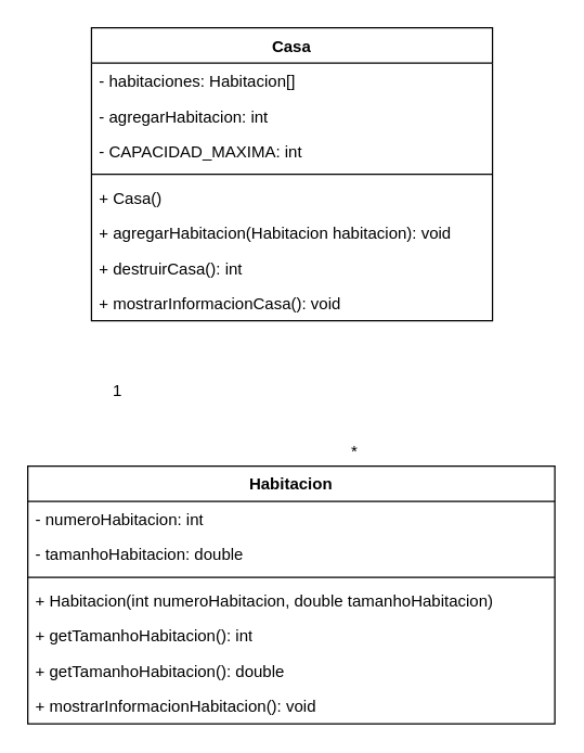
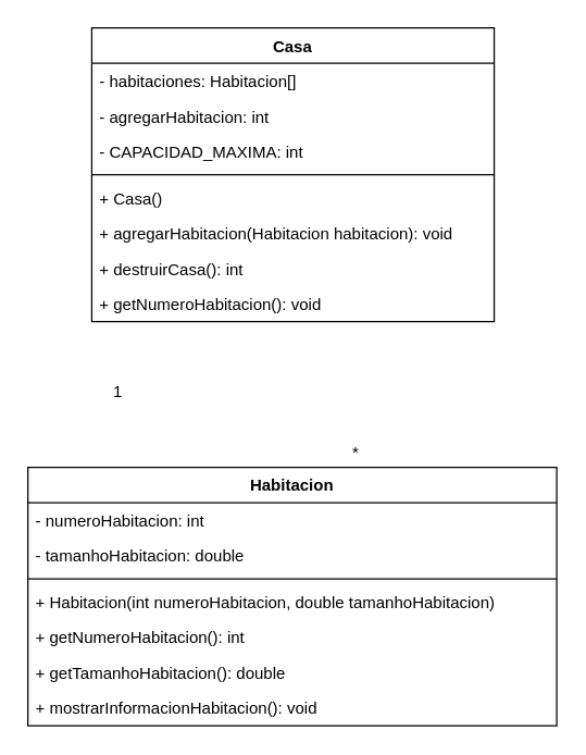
  <mxCell id="0" />
  <mxCell id="1" parent="0" />
  <mxCell id="2" value="Habitacion" style="swimlane;fontStyle=1;align=center;verticalAlign=top;childLayout=stackLayout;horizontal=1;startSize=26;horizontalStack=0;resizeParent=1;resizeParentMax=0;resizeLast=0;collapsible=1;marginBottom=0;whiteSpace=wrap;html=1;" vertex="1" parent="1"><mxGeometry x="20" y="343" width="389" height="190" as="geometry" /></mxCell>
  <mxCell id="3" value="- numeroHabitacion: int" style="text;strokeColor=none;fillColor=none;align=left;verticalAlign=top;spacingLeft=4;spacingRight=4;overflow=hidden;rotatable=0;points=[[0,0.5],[1,0.5]];portConstraint=eastwest;whiteSpace=wrap;html=1;" vertex="1" parent="2"><mxGeometry y="26" width="389" height="26" as="geometry" /></mxCell>
  <mxCell id="4" value="- tamanhoHabitacion: double" style="text;strokeColor=none;fillColor=none;align=left;verticalAlign=top;spacingLeft=4;spacingRight=4;overflow=hidden;rotatable=0;points=[[0,0.5],[1,0.5]];portConstraint=eastwest;whiteSpace=wrap;html=1;" vertex="1" parent="2"><mxGeometry y="52" width="389" height="26" as="geometry" /></mxCell>
  <mxCell id="5" value="" style="line;strokeWidth=1;fillColor=none;align=left;verticalAlign=middle;spacingTop=-1;spacingLeft=3;spacingRight=3;rotatable=0;labelPosition=right;points=[];portConstraint=eastwest;strokeColor=inherit;" vertex="1" parent="2"><mxGeometry y="78" width="389" height="8" as="geometry" /></mxCell>
  <mxCell id="6" value="+ Habitacion(int numeroHabitacion, double tamanhoHabitacion)" style="text;strokeColor=none;fillColor=none;align=left;verticalAlign=top;spacingLeft=4;spacingRight=4;overflow=hidden;rotatable=0;points=[[0,0.5],[1,0.5]];portConstraint=eastwest;whiteSpace=wrap;html=1;" vertex="1" parent="2"><mxGeometry y="86" width="389" height="26" as="geometry" /></mxCell>
- <mxCell id="7" value="+ getTamanhoHabitacion(): int" style="text;strokeColor=none;fillColor=none;align=left;verticalAlign=top;spacingLeft=4;spacingRight=4;overflow=hidden;rotatable=0;points=[[0,0.5],[1,0.5]];portConstraint=eastwest;whiteSpace=wrap;html=1;" vertex="1" parent="2"><mxGeometry y="112" width="389" height="26" as="geometry" /></mxCell>
+ <mxCell id="7" value="+ getNumeroHabitacion(): int" style="text;strokeColor=none;fillColor=none;align=left;verticalAlign=top;spacingLeft=4;spacingRight=4;overflow=hidden;rotatable=0;points=[[0,0.5],[1,0.5]];portConstraint=eastwest;whiteSpace=wrap;html=1;" vertex="1" parent="2"><mxGeometry y="112" width="389" height="26" as="geometry" /></mxCell>
  <mxCell id="8" value="+ getTamanhoHabitacion(): double" style="text;strokeColor=none;fillColor=none;align=left;verticalAlign=top;spacingLeft=4;spacingRight=4;overflow=hidden;rotatable=0;points=[[0,0.5],[1,0.5]];portConstraint=eastwest;whiteSpace=wrap;html=1;" vertex="1" parent="2"><mxGeometry y="138" width="389" height="26" as="geometry" /></mxCell>
  <mxCell id="9" value="+ mostrarInformacionHabitacion(): void" style="text;strokeColor=none;fillColor=none;align=left;verticalAlign=top;spacingLeft=4;spacingRight=4;overflow=hidden;rotatable=0;points=[[0,0.5],[1,0.5]];portConstraint=eastwest;whiteSpace=wrap;html=1;" vertex="1" parent="2"><mxGeometry y="164" width="389" height="26" as="geometry" /></mxCell>
  <mxCell id="10" value="Casa" style="swimlane;fontStyle=1;align=center;verticalAlign=top;childLayout=stackLayout;horizontal=1;startSize=26;horizontalStack=0;resizeParent=1;resizeParentMax=0;resizeLast=0;collapsible=1;marginBottom=0;whiteSpace=wrap;html=1;" vertex="1" parent="1"><mxGeometry x="67" y="20" width="296" height="216" as="geometry" /></mxCell>
  <mxCell id="11" value="- habitaciones: Habitacion[]" style="text;strokeColor=none;fillColor=none;align=left;verticalAlign=top;spacingLeft=4;spacingRight=4;overflow=hidden;rotatable=0;points=[[0,0.5],[1,0.5]];portConstraint=eastwest;whiteSpace=wrap;html=1;" vertex="1" parent="10"><mxGeometry y="26" width="296" height="26" as="geometry" /></mxCell>
  <mxCell id="12" value="- agregarHabitacion: int" style="text;strokeColor=none;fillColor=none;align=left;verticalAlign=top;spacingLeft=4;spacingRight=4;overflow=hidden;rotatable=0;points=[[0,0.5],[1,0.5]];portConstraint=eastwest;whiteSpace=wrap;html=1;" vertex="1" parent="10"><mxGeometry y="52" width="296" height="26" as="geometry" /></mxCell>
  <mxCell id="13" value="- CAPACIDAD_MAXIMA: int" style="text;strokeColor=none;fillColor=none;align=left;verticalAlign=top;spacingLeft=4;spacingRight=4;overflow=hidden;rotatable=0;points=[[0,0.5],[1,0.5]];portConstraint=eastwest;whiteSpace=wrap;html=1;" vertex="1" parent="10"><mxGeometry y="78" width="296" height="26" as="geometry" /></mxCell>
  <mxCell id="14" value="" style="line;strokeWidth=1;fillColor=none;align=left;verticalAlign=middle;spacingTop=-1;spacingLeft=3;spacingRight=3;rotatable=0;labelPosition=right;points=[];portConstraint=eastwest;strokeColor=inherit;" vertex="1" parent="10"><mxGeometry y="104" width="296" height="8" as="geometry" /></mxCell>
  <mxCell id="15" value="+ Casa()" style="text;strokeColor=none;fillColor=none;align=left;verticalAlign=top;spacingLeft=4;spacingRight=4;overflow=hidden;rotatable=0;points=[[0,0.5],[1,0.5]];portConstraint=eastwest;whiteSpace=wrap;html=1;" vertex="1" parent="10"><mxGeometry y="112" width="296" height="26" as="geometry" /></mxCell>
  <mxCell id="16" value="+ agregarHabitacion(Habitacion habitacion): void" style="text;strokeColor=none;fillColor=none;align=left;verticalAlign=top;spacingLeft=4;spacingRight=4;overflow=hidden;rotatable=0;points=[[0,0.5],[1,0.5]];portConstraint=eastwest;whiteSpace=wrap;html=1;" vertex="1" parent="10"><mxGeometry y="138" width="296" height="26" as="geometry" /></mxCell>
  <mxCell id="17" value="+ destruirCasa(): int" style="text;strokeColor=none;fillColor=none;align=left;verticalAlign=top;spacingLeft=4;spacingRight=4;overflow=hidden;rotatable=0;points=[[0,0.5],[1,0.5]];portConstraint=eastwest;whiteSpace=wrap;html=1;" vertex="1" parent="10"><mxGeometry y="164" width="296" height="26" as="geometry" /></mxCell>
- <mxCell id="18" value="+ mostrarInformacionCasa(): void" style="text;strokeColor=none;fillColor=none;align=left;verticalAlign=top;spacingLeft=4;spacingRight=4;overflow=hidden;rotatable=0;points=[[0,0.5],[1,0.5]];portConstraint=eastwest;whiteSpace=wrap;html=1;" vertex="1" parent="10"><mxGeometry y="190" width="296" height="26" as="geometry" /></mxCell>
+ <mxCell id="18" value="+ getNumeroHabitacion(): void" style="text;strokeColor=none;fillColor=none;align=left;verticalAlign=top;spacingLeft=4;spacingRight=4;overflow=hidden;rotatable=0;points=[[0,0.5],[1,0.5]];portConstraint=eastwest;whiteSpace=wrap;html=1;" vertex="1" parent="10"><mxGeometry y="190" width="296" height="26" as="geometry" /></mxCell>
  <mxCell id="19" value="1" style="text;html=1;align=center;verticalAlign=middle;resizable=0;points=[];autosize=1;strokeColor=none;fillColor=none;" vertex="1" parent="1"><mxGeometry x="71" y="273" width="30" height="30" as="geometry" /></mxCell>
  <mxCell id="20" value="*" style="text;html=1;align=center;verticalAlign=middle;resizable=0;points=[];autosize=1;strokeColor=none;fillColor=none;" vertex="1" parent="1"><mxGeometry x="246" y="318" width="30" height="30" as="geometry" /></mxCell>
